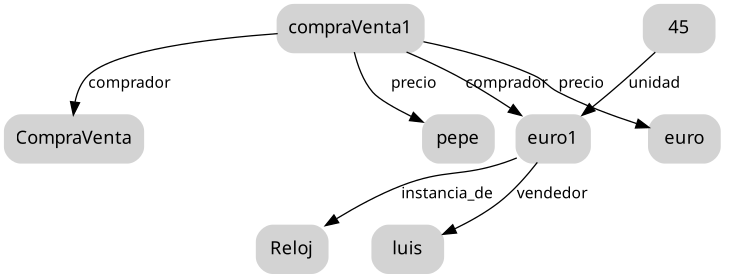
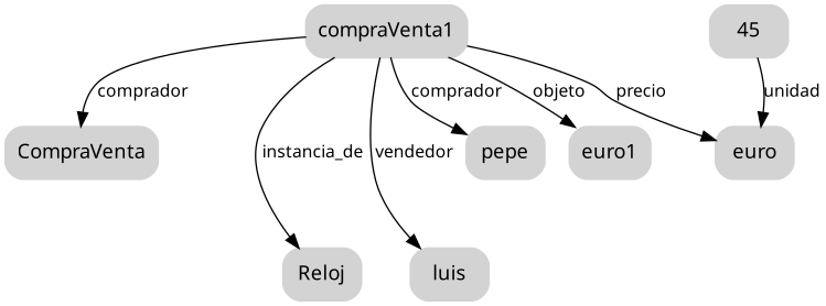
  digraph {
    node [color=lightgray fontname=Nimbus shape=box style="rounded,filled,bold"]
    edge [fontname=Nimbus fontsize=12 weight=2]
    n1 [label=compraVenta1]
    n2 [label=CompraVenta]
    n3 [label=luis]
    n4 [label=pepe]
    n5 [label=euro1]
    n6 [label=euro]
    n7 [label=Reloj]
    n8 [label=45]
    n1 -> n2 [label=comprador]
-   n5 -> n3 [label=vendedor]
-   n1 -> n4 [label=precio]
-   n1 -> n5 [label=comprador]
+   n1 -> n3 [label=vendedor]
+   n1 -> n4 [label=comprador]
+   n1 -> n5 [label=objeto]
    n1 -> n6 [label=precio]
-   n5 -> n7 [label=instancia_de]
-   n8 -> n5 [label=unidad]
+   n1 -> n7 [label=instancia_de]
+   n8 -> n6 [label=unidad]
  }
